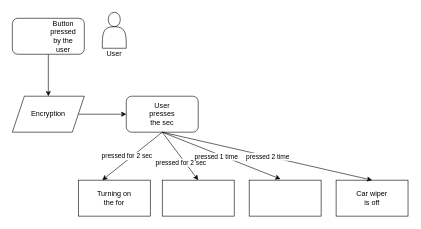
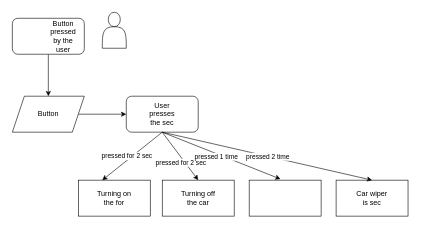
  <mxCell id="0" />
  <mxCell id="1" parent="0" />
  <mxCell id="2" value="" style="shape=actor;whiteSpace=wrap;html=1;" vertex="1" parent="1"><mxGeometry x="170" y="20" width="40" height="60" as="geometry" /></mxCell>
  <mxCell id="3" style="edgeStyle=orthogonalEdgeStyle;rounded=0;orthogonalLoop=1;jettySize=auto;html=1;exitX=0.5;exitY=1;exitDx=0;exitDy=0;entryX=0.5;entryY=0;entryDx=0;entryDy=0;" edge="1" parent="1" source="4" target="6"><mxGeometry relative="1" as="geometry" /></mxCell>
  <mxCell id="4" value="" style="rounded=1;whiteSpace=wrap;html=1;" vertex="1" parent="1"><mxGeometry x="20" y="30" width="120" height="60" as="geometry" /></mxCell>
  <mxCell id="5" style="edgeStyle=orthogonalEdgeStyle;rounded=0;orthogonalLoop=1;jettySize=auto;html=1;exitX=1;exitY=0.5;exitDx=0;exitDy=0;entryX=0;entryY=0.5;entryDx=0;entryDy=0;" edge="1" parent="1" source="6" target="7"><mxGeometry relative="1" as="geometry" /></mxCell>
  <mxCell id="6" value="" style="shape=parallelogram;perimeter=parallelogramPerimeter;whiteSpace=wrap;html=1;fixedSize=1;" vertex="1" parent="1"><mxGeometry x="20" y="160" width="120" height="60" as="geometry" /></mxCell>
  <mxCell id="7" value="" style="rounded=1;whiteSpace=wrap;html=1;" vertex="1" parent="1"><mxGeometry x="210" y="160" width="120" height="60" as="geometry" /></mxCell>
  <mxCell id="8" value="" style="rounded=0;whiteSpace=wrap;html=1;" vertex="1" parent="1"><mxGeometry x="130" y="300" width="120" height="60" as="geometry" /></mxCell>
  <mxCell id="9" value="" style="rounded=0;whiteSpace=wrap;html=1;" vertex="1" parent="1"><mxGeometry x="270" y="300" width="120" height="60" as="geometry" /></mxCell>
  <mxCell id="10" value="" style="rounded=0;whiteSpace=wrap;html=1;" vertex="1" parent="1"><mxGeometry x="415" y="300" width="120" height="60" as="geometry" /></mxCell>
  <mxCell id="11" value="" style="rounded=0;whiteSpace=wrap;html=1;" vertex="1" parent="1"><mxGeometry x="560" y="300" width="120" height="60" as="geometry" /></mxCell>
  <mxCell id="12" value="" style="endArrow=classic;html=1;rounded=0;exitX=0.5;exitY=1;exitDx=0;exitDy=0;entryX=0.333;entryY=0;entryDx=0;entryDy=0;entryPerimeter=0;" edge="1" parent="1" source="7" target="8"><mxGeometry relative="1" as="geometry"><mxPoint x="180" y="250" as="sourcePoint" /><mxPoint x="280" y="250" as="targetPoint" /></mxGeometry></mxCell>
  <mxCell id="13" value="pressed for 2 sec" style="edgeLabel;resizable=0;html=1;align=center;verticalAlign=middle;" connectable="0" vertex="1" parent="12"><mxGeometry relative="1" as="geometry"><mxPoint x="-10" as="offset" /></mxGeometry></mxCell>
  <mxCell id="14" value="" style="endArrow=classic;html=1;rounded=0;exitX=0.5;exitY=1;exitDx=0;exitDy=0;entryX=0.5;entryY=0;entryDx=0;entryDy=0;" edge="1" parent="1" source="7" target="9"><mxGeometry relative="1" as="geometry"><mxPoint x="260" y="260" as="sourcePoint" /><mxPoint x="360" y="260" as="targetPoint" /></mxGeometry></mxCell>
  <mxCell id="15" value="pressed for 2 sec" style="edgeLabel;resizable=0;html=1;align=center;verticalAlign=middle;" connectable="0" vertex="1" parent="14"><mxGeometry relative="1" as="geometry"><mxPoint y="10" as="offset" /></mxGeometry></mxCell>
  <mxCell id="16" value="" style="endArrow=classic;html=1;rounded=0;exitX=0.5;exitY=1;exitDx=0;exitDy=0;entryX=0.435;entryY=-0.03;entryDx=0;entryDy=0;entryPerimeter=0;" edge="1" parent="1" source="7" target="10"><mxGeometry relative="1" as="geometry"><mxPoint x="340" y="250" as="sourcePoint" /><mxPoint x="440" y="250" as="targetPoint" /></mxGeometry></mxCell>
  <mxCell id="17" value="pressed 1 time" style="edgeLabel;resizable=0;html=1;align=center;verticalAlign=middle;" connectable="0" vertex="1" parent="16"><mxGeometry relative="1" as="geometry"><mxPoint x="-9" y="1" as="offset" /></mxGeometry></mxCell>
  <mxCell id="18" value="" style="endArrow=classic;html=1;rounded=0;entryX=0.5;entryY=0;entryDx=0;entryDy=0;" edge="1" parent="1" target="11"><mxGeometry relative="1" as="geometry"><mxPoint x="270" y="220" as="sourcePoint" /><mxPoint x="500" y="240" as="targetPoint" /></mxGeometry></mxCell>
  <mxCell id="19" value="pressed 2 time" style="edgeLabel;resizable=0;html=1;align=center;verticalAlign=middle;" connectable="0" vertex="1" parent="18"><mxGeometry relative="1" as="geometry" /></mxCell>
- <mxCell id="20" value="User" style="text;html=1;strokeColor=none;fillColor=none;align=center;verticalAlign=middle;whiteSpace=wrap;rounded=0;" vertex="1" parent="1"><mxGeometry x="165" y="80" width="50" height="20" as="geometry" /></mxCell>
  <mxCell id="21" value="Button pressed by the user" style="text;html=1;strokeColor=none;fillColor=none;align=center;verticalAlign=middle;whiteSpace=wrap;rounded=0;" vertex="1" parent="1"><mxGeometry x="75" y="45" width="60" height="30" as="geometry" /></mxCell>
- <mxCell id="22" value="Encryption" style="text;html=1;strokeColor=none;fillColor=none;align=center;verticalAlign=middle;whiteSpace=wrap;rounded=0;" vertex="1" parent="1"><mxGeometry x="50" y="175" width="60" height="30" as="geometry" /></mxCell>
+ <mxCell id="22" value="Button" style="text;html=1;strokeColor=none;fillColor=none;align=center;verticalAlign=middle;whiteSpace=wrap;rounded=0;" vertex="1" parent="1"><mxGeometry x="50" y="175" width="60" height="30" as="geometry" /></mxCell>
  <mxCell id="23" value="User presses the sec" style="text;html=1;strokeColor=none;fillColor=none;align=center;verticalAlign=middle;whiteSpace=wrap;rounded=0;" vertex="1" parent="1"><mxGeometry x="240" y="175" width="60" height="30" as="geometry" /></mxCell>
  <mxCell id="24" value="Turning on the for" style="text;html=1;strokeColor=none;fillColor=none;align=center;verticalAlign=middle;whiteSpace=wrap;rounded=0;" vertex="1" parent="1"><mxGeometry x="160" y="315" width="60" height="30" as="geometry" /></mxCell>
- <mxCell id="26" value="Car wiper is off" style="text;html=1;strokeColor=none;fillColor=none;align=center;verticalAlign=middle;whiteSpace=wrap;rounded=0;" vertex="1" parent="1"><mxGeometry x="590" y="315" width="60" height="30" as="geometry" /></mxCell>
+ <mxCell id="25" value="Turning off the car" style="text;html=1;strokeColor=none;fillColor=none;align=center;verticalAlign=middle;whiteSpace=wrap;rounded=0;" vertex="1" parent="1"><mxGeometry x="300" y="315" width="60" height="30" as="geometry" /></mxCell>
+ <mxCell id="26" value="Car wiper is sec" style="text;html=1;strokeColor=none;fillColor=none;align=center;verticalAlign=middle;whiteSpace=wrap;rounded=0;" vertex="1" parent="1"><mxGeometry x="590" y="315" width="60" height="30" as="geometry" /></mxCell>
